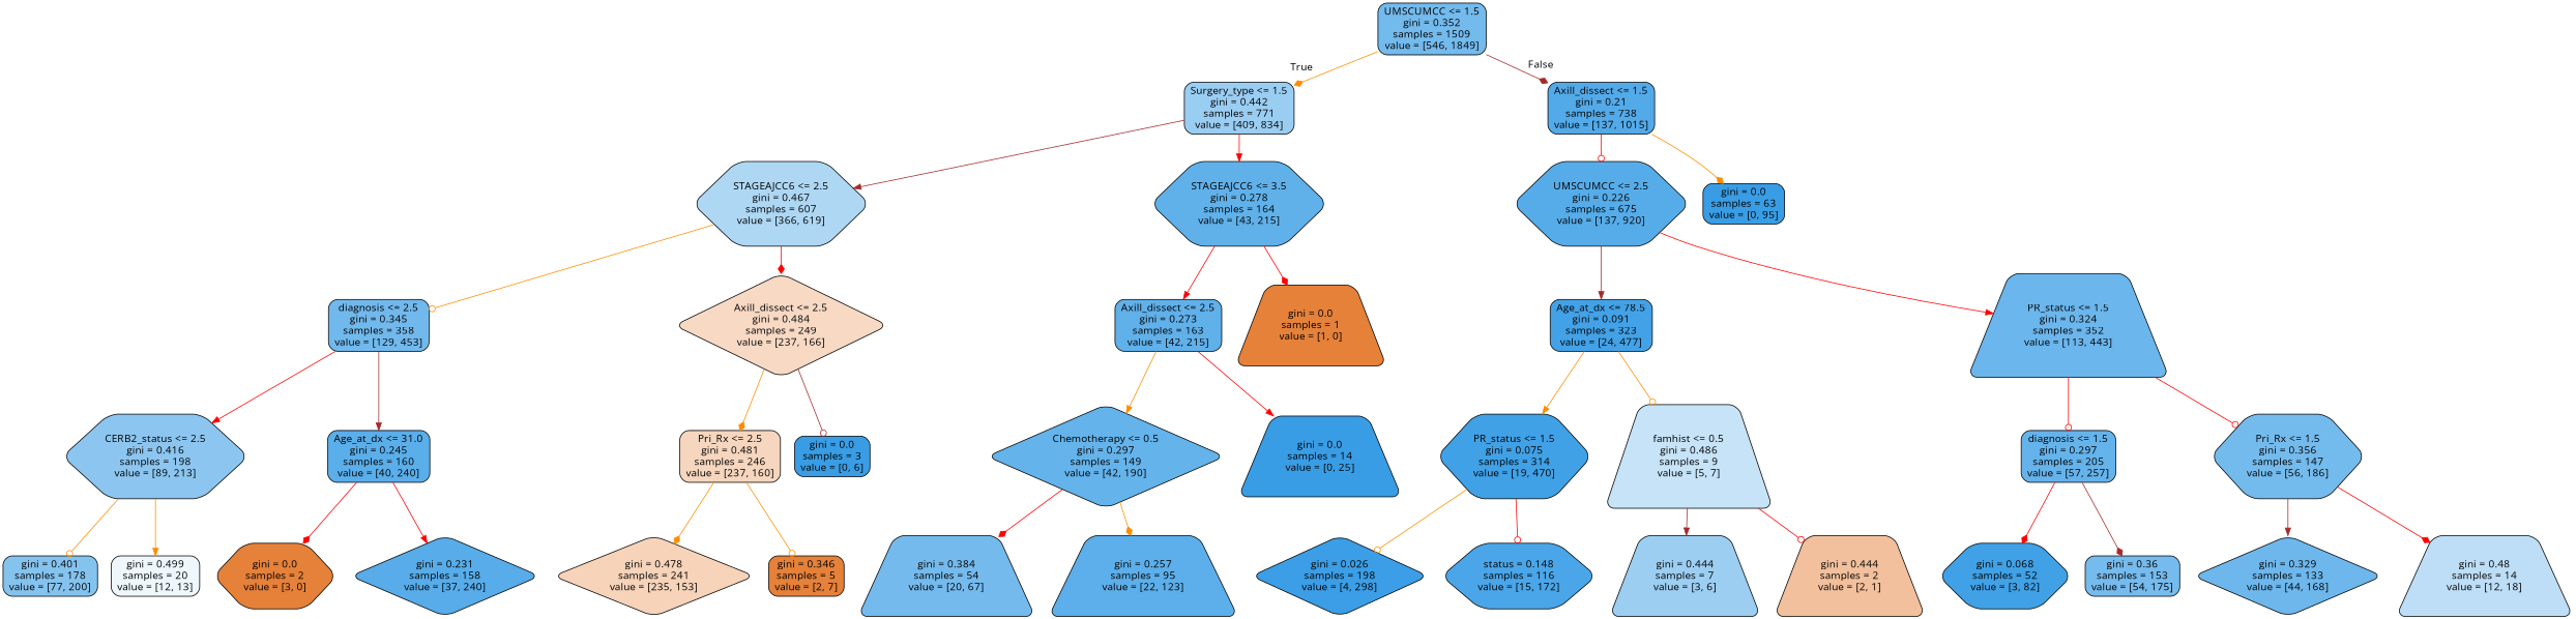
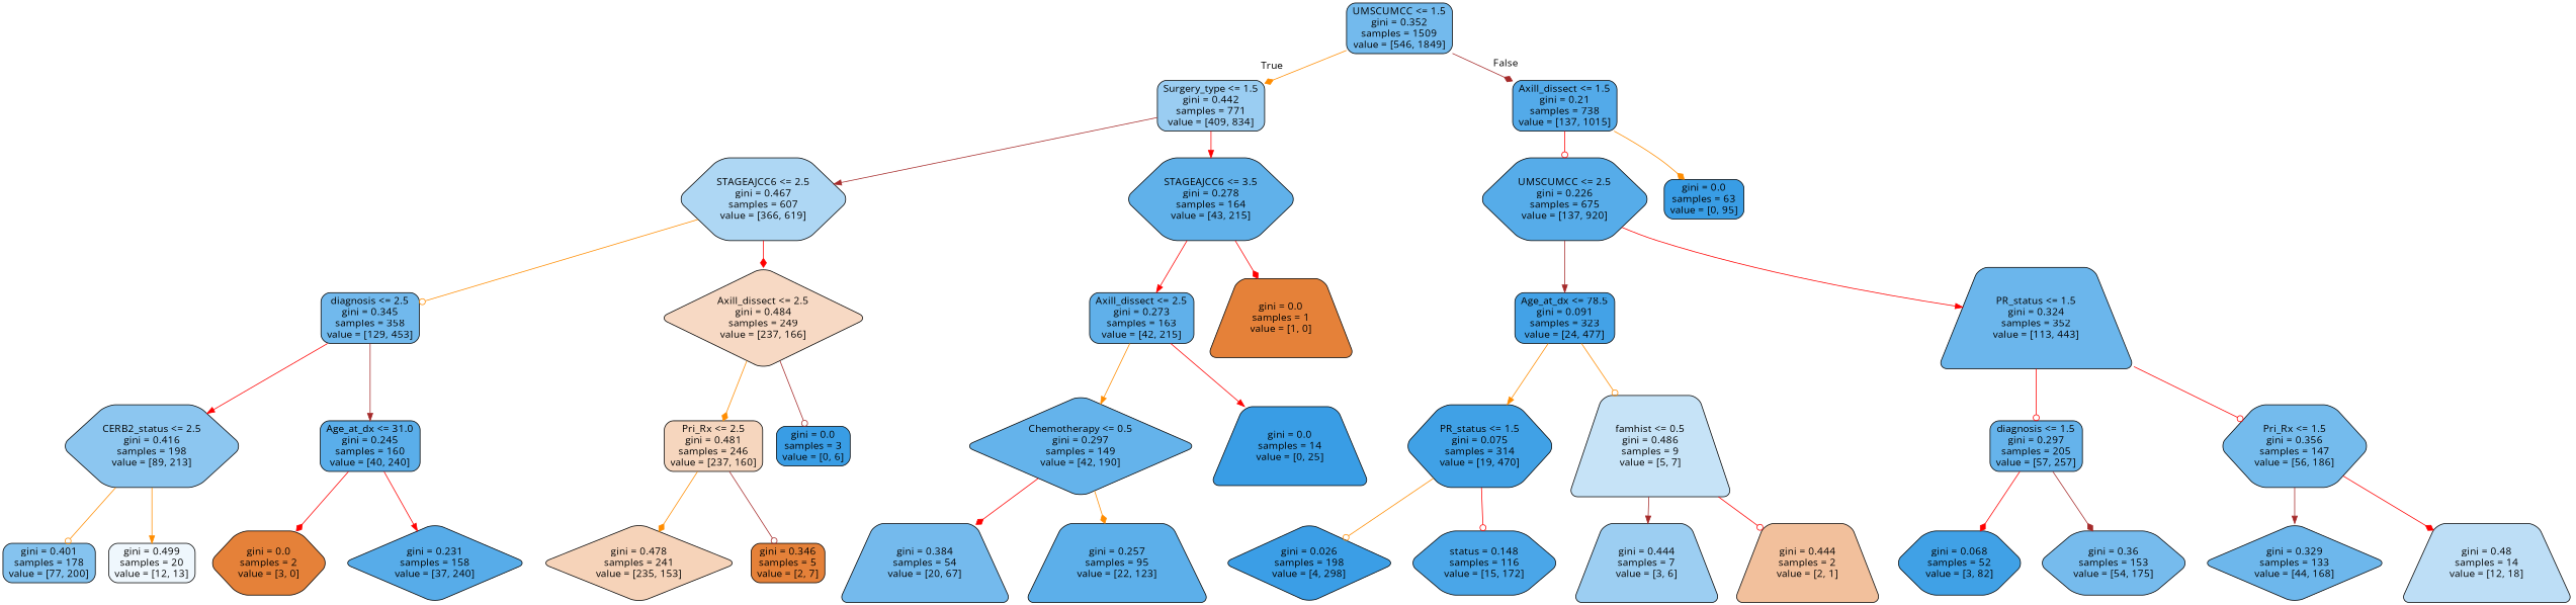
  digraph {
    fontname="Open Sans"
    node [color=black fillcolor="#399de5ff" fontname="Open Sans" shape=box style="filled, rounded"]
    edge [arrowhead=normal color=red fontname="Open Sans"]
    n1 [fillcolor="#399de5b4" label="UMSCUMCC <= 1.5\ngini = 0.352\nsamples = 1509\nvalue = [546, 1849]"]
    n2 [fillcolor="#399de582" label="Surgery_type <= 1.5\ngini = 0.442\nsamples = 771\nvalue = [409, 834]"]
    n3 [fillcolor="#399de5dd" label="Axill_dissect <= 1.5\ngini = 0.21\nsamples = 738\nvalue = [137, 1015]"]
    n4 [fillcolor="#399de568" label="STAGEAJCC6 <= 2.5\ngini = 0.467\nsamples = 607\nvalue = [366, 619]" shape=hexagon]
    n5 [fillcolor="#399de5cc" label="STAGEAJCC6 <= 3.5\ngini = 0.278\nsamples = 164\nvalue = [43, 215]" shape=hexagon]
    n6 [fillcolor="#399de5d9" label="UMSCUMCC <= 2.5\ngini = 0.226\nsamples = 675\nvalue = [137, 920]" shape=hexagon]
    n7 [label="gini = 0.0\nsamples = 63\nvalue = [0, 95]"]
    n8 [fillcolor="#399de5b6" label="diagnosis <= 2.5\ngini = 0.345\nsamples = 358\nvalue = [129, 453]"]
    n9 [fillcolor="#e581394c" label="Axill_dissect <= 2.5\ngini = 0.484\nsamples = 249\nvalue = [237, 166]" shape=diamond]
    n10 [fillcolor="#399de5cd" label="Axill_dissect <= 2.5\ngini = 0.273\nsamples = 163\nvalue = [42, 215]"]
    n11 [fillcolor="#e58139ff" label="gini = 0.0\nsamples = 1\nvalue = [1, 0]" shape=trapezium]
    n12 [fillcolor="#399de594" label="CERB2_status <= 2.5\ngini = 0.416\nsamples = 198\nvalue = [89, 213]" shape=hexagon]
    n13 [fillcolor="#399de5d4" label="Age_at_dx <= 31.0\ngini = 0.245\nsamples = 160\nvalue = [40, 240]"]
    n14 [fillcolor="#e5813953" label="Pri_Rx <= 2.5\ngini = 0.481\nsamples = 246\nvalue = [237, 160]"]
    n15 [label="gini = 0.0\nsamples = 3\nvalue = [0, 6]"]
    n16 [fillcolor="#399de59d" label="gini = 0.401\nsamples = 178\nvalue = [77, 200]"]
    n17 [fillcolor="#399de514" label="gini = 0.499\nsamples = 20\nvalue = [12, 13]"]
    n18 [fillcolor="#e58139ff" label="gini = 0.0\nsamples = 2\nvalue = [3, 0]" shape=hexagon]
    n19 [fillcolor="#399de5d8" label="gini = 0.231\nsamples = 158\nvalue = [37, 240]" shape=diamond]
    n20 [fillcolor="#e5813959" label="gini = 0.478\nsamples = 241\nvalue = [235, 153]" shape=diamond]
    n21 [fillcolor="#e58139ff" label="gini = 0.346\nsamples = 5\nvalue = [2, 7]"]
    n22 [fillcolor="#399de5c7" label="Chemotherapy <= 0.5\ngini = 0.297\nsamples = 149\nvalue = [42, 190]" shape=diamond]
    n23 [label="gini = 0.0\nsamples = 14\nvalue = [0, 25]" shape=trapezium]
    n24 [fillcolor="#399de5b3" label="gini = 0.384\nsamples = 54\nvalue = [20, 67]" shape=trapezium]
    n25 [fillcolor="#399de5d1" label="gini = 0.257\nsamples = 95\nvalue = [22, 123]" shape=trapezium]
    n26 [fillcolor="#399de5f2" label="Age_at_dx <= 78.5\ngini = 0.091\nsamples = 323\nvalue = [24, 477]"]
    n27 [fillcolor="#399de5be" label="PR_status <= 1.5\ngini = 0.324\nsamples = 352\nvalue = [113, 443]" shape=trapezium]
    n28 [fillcolor="#399de5f5" label="PR_status <= 1.5\ngini = 0.075\nsamples = 314\nvalue = [19, 470]" shape=hexagon]
    n29 [fillcolor="#399de549" label="famhist <= 0.5\ngini = 0.486\nsamples = 9\nvalue = [5, 7]" shape=trapezium]
    n30 [fillcolor="#399de5c6" label="diagnosis <= 1.5\ngini = 0.297\nsamples = 205\nvalue = [57, 257]"]
    n31 [fillcolor="#399de5b2" label="Pri_Rx <= 1.5\ngini = 0.356\nsamples = 147\nvalue = [56, 186]" shape=hexagon]
    n32 [fillcolor="#399de5fc" label="gini = 0.026\nsamples = 198\nvalue = [4, 298]" shape=diamond]
    n33 [fillcolor="#399de5e9" label="status = 0.148\nsamples = 116\nvalue = [15, 172]" shape=hexagon]
    n34 [fillcolor="#399de57f" label="gini = 0.444\nsamples = 7\nvalue = [3, 6]" shape=trapezium]
    n35 [fillcolor="#e581397f" label="gini = 0.444\nsamples = 2\nvalue = [2, 1]" shape=trapezium]
    n36 [fillcolor="#399de5f6" label="gini = 0.068\nsamples = 52\nvalue = [3, 82]" shape=hexagon]
-   n37 [fillcolor="#399de5b0" label="gini = 0.36\nsamples = 153\nvalue = [54, 175]"]
+   n37 [fillcolor="#399de5b0" label="gini = 0.36\nsamples = 153\nvalue = [54, 175]" shape=hexagon]
    n38 [fillcolor="#399de5bc" label="gini = 0.329\nsamples = 133\nvalue = [44, 168]" shape=diamond]
    n39 [fillcolor="#399de555" label="gini = 0.48\nsamples = 14\nvalue = [12, 18]" shape=trapezium]
    n1 -> n2 [arrowhead=diamond color=darkorange headlabel=True labelangle=45 labeldistance=2.5]
    n1 -> n3 [arrowhead=diamond color=brown headlabel=False labelangle=-45 labeldistance=2.5]
    n2 -> n4 [color=brown]
    n2 -> n5
    n3 -> n6 [arrowhead=odot]
    n3 -> n7 [arrowhead=diamond color=darkorange]
    n4 -> n8 [arrowhead=odot color=darkorange]
    n4 -> n9 [arrowhead=diamond]
    n5 -> n10
    n5 -> n11 [arrowhead=diamond]
    n6 -> n26 [color=brown]
    n6 -> n27
    n8 -> n12
    n8 -> n13 [color=brown]
    n9 -> n14 [arrowhead=diamond color=darkorange]
    n9 -> n15 [arrowhead=odot color=brown]
    n10 -> n22 [color=darkorange]
    n10 -> n23
    n12 -> n16 [arrowhead=odot color=darkorange]
    n12 -> n17 [color=darkorange]
    n13 -> n18 [arrowhead=diamond]
    n13 -> n19
    n14 -> n20 [arrowhead=diamond color=darkorange]
-   n14 -> n21 [arrowhead=odot color=darkorange]
+   n14 -> n21 [arrowhead=odot color=brown]
    n22 -> n24 [arrowhead=diamond]
    n22 -> n25 [arrowhead=diamond color=darkorange]
    n26 -> n28 [color=darkorange]
    n26 -> n29 [arrowhead=odot color=darkorange]
    n27 -> n30 [arrowhead=odot]
    n27 -> n31 [arrowhead=odot]
    n28 -> n32 [arrowhead=odot color=darkorange]
    n28 -> n33 [arrowhead=odot]
    n29 -> n34 [color=brown]
    n29 -> n35 [arrowhead=odot]
    n30 -> n36 [arrowhead=diamond]
    n30 -> n37 [arrowhead=diamond color=brown]
    n31 -> n38 [color=brown]
    n31 -> n39 [arrowhead=diamond]
  }
